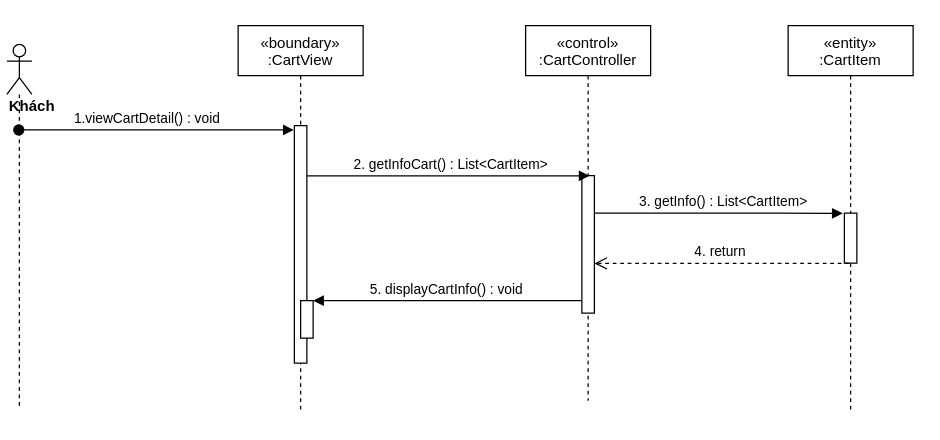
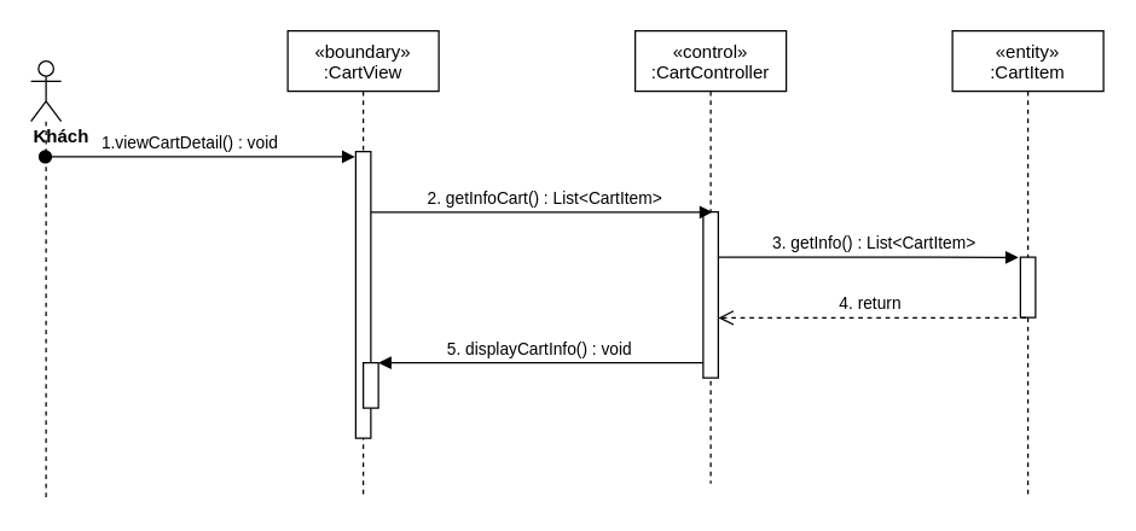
  <mxCell id="0" />
  <mxCell id="1" parent="0" />
  <mxCell id="2" value="«boundary»&#10;:CartView" style="shape=umlLifeline;perimeter=lifelinePerimeter;container=1;collapsible=0;recursiveResize=0;rounded=0;shadow=0;strokeWidth=1;" parent="1" vertex="1"><mxGeometry x="190" y="20" width="100" height="310" as="geometry" /></mxCell>
  <mxCell id="3" value="" style="points=[];perimeter=orthogonalPerimeter;rounded=0;shadow=0;strokeWidth=1;" parent="2" vertex="1"><mxGeometry x="45" y="80" width="10" height="190" as="geometry" /></mxCell>
  <mxCell id="4" value="" style="html=1;points=[];perimeter=orthogonalPerimeter;" parent="2" vertex="1"><mxGeometry x="50" y="220" width="10" height="30" as="geometry" /></mxCell>
  <mxCell id="5" value="«control»&#10;:CartController" style="shape=umlLifeline;perimeter=lifelinePerimeter;container=1;collapsible=0;recursiveResize=0;rounded=0;shadow=0;strokeWidth=1;" parent="1" vertex="1"><mxGeometry x="420" y="20" width="100" height="300" as="geometry" /></mxCell>
  <mxCell id="6" value="" style="points=[];perimeter=orthogonalPerimeter;rounded=0;shadow=0;strokeWidth=1;" parent="5" vertex="1"><mxGeometry x="45" y="120" width="10" height="110" as="geometry" /></mxCell>
- <mxCell id="7" value="&lt;div&gt;&lt;b&gt;Khách&lt;/b&gt;&lt;/div&gt;" style="shape=umlLifeline;participant=umlActor;perimeter=lifelinePerimeter;whiteSpace=wrap;html=1;container=1;collapsible=0;recursiveResize=0;verticalAlign=top;spacingTop=36;outlineConnect=0;align=left;" parent="1" vertex="1"><mxGeometry x="5" y="35" width="20" height="290" as="geometry" /></mxCell>
+ <mxCell id="7" value="&lt;div&gt;&lt;b&gt;Khách&lt;/b&gt;&lt;/div&gt;" style="shape=umlLifeline;participant=umlActor;perimeter=lifelinePerimeter;whiteSpace=wrap;html=1;container=1;collapsible=0;recursiveResize=0;verticalAlign=top;spacingTop=36;outlineConnect=0;align=left;" parent="1" vertex="1"><mxGeometry x="20" y="40" width="20" height="290" as="geometry" /></mxCell>
  <mxCell id="8" value="1.viewCartDetail() : void" style="verticalAlign=bottom;startArrow=oval;endArrow=block;startSize=8;shadow=0;strokeWidth=1;entryX=-0.05;entryY=0.018;entryDx=0;entryDy=0;entryPerimeter=0;" parent="1" source="7" target="3" edge="1"><mxGeometry x="-0.06" relative="1" as="geometry"><mxPoint x="-20" y="110" as="sourcePoint" /><mxPoint as="offset" /></mxGeometry></mxCell>
  <mxCell id="9" value="2. getInfoCart() : List&amp;lt;CartItem&amp;gt;" style="html=1;verticalAlign=bottom;endArrow=block;entryX=0.617;entryY=0.001;entryDx=0;entryDy=0;entryPerimeter=0;" parent="1" source="3" target="6" edge="1"><mxGeometry x="0.014" width="80" relative="1" as="geometry"><mxPoint x="200" y="188" as="sourcePoint" /><mxPoint x="380" y="150" as="targetPoint" /><mxPoint as="offset" /></mxGeometry></mxCell>
  <mxCell id="10" value="«entity»&#10;:CartItem" style="shape=umlLifeline;perimeter=lifelinePerimeter;container=1;collapsible=0;recursiveResize=0;rounded=0;shadow=0;strokeWidth=1;" parent="1" vertex="1"><mxGeometry x="630" y="20" width="100" height="310" as="geometry" /></mxCell>
  <mxCell id="11" value="" style="points=[];perimeter=orthogonalPerimeter;rounded=0;shadow=0;strokeWidth=1;" parent="10" vertex="1"><mxGeometry x="45" y="150" width="10" height="40" as="geometry" /></mxCell>
  <mxCell id="12" value="3. getInfo() : List&amp;lt;CartItem&amp;gt;" style="html=1;verticalAlign=bottom;endArrow=block;entryX=-0.133;entryY=0.004;entryDx=0;entryDy=0;entryPerimeter=0;" parent="1" source="6" target="11" edge="1"><mxGeometry x="0.041" width="80" relative="1" as="geometry"><mxPoint x="875" y="200.12" as="sourcePoint" /><mxPoint x="880" y="130" as="targetPoint" /><mxPoint as="offset" /><Array as="points"><mxPoint x="610" y="170" /></Array></mxGeometry></mxCell>
  <mxCell id="13" value="4. return&amp;nbsp;" style="html=1;verticalAlign=bottom;endArrow=open;dashed=1;endSize=8;exitX=0.367;exitY=1.006;exitDx=0;exitDy=0;exitPerimeter=0;" parent="1" source="11" target="6" edge="1"><mxGeometry relative="1" as="geometry"><mxPoint x="880" y="300" as="sourcePoint" /><mxPoint x="869.5" y="230.18" as="targetPoint" /></mxGeometry></mxCell>
  <mxCell id="14" value="5. displayCartInfo() : void" style="verticalAlign=bottom;endArrow=block;shadow=0;strokeWidth=1;" parent="1" source="6" target="4" edge="1"><mxGeometry relative="1" as="geometry"><mxPoint x="445" y="310" as="sourcePoint" /><mxPoint x="230" y="341" as="targetPoint" /></mxGeometry></mxCell>
